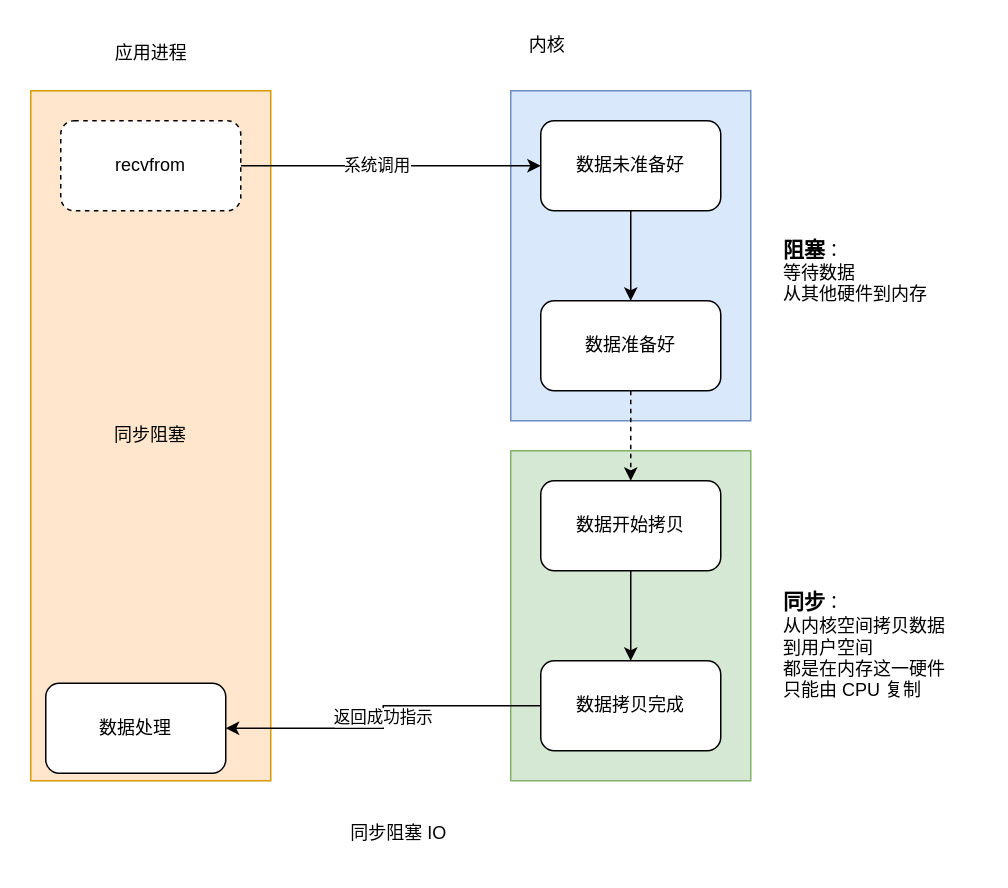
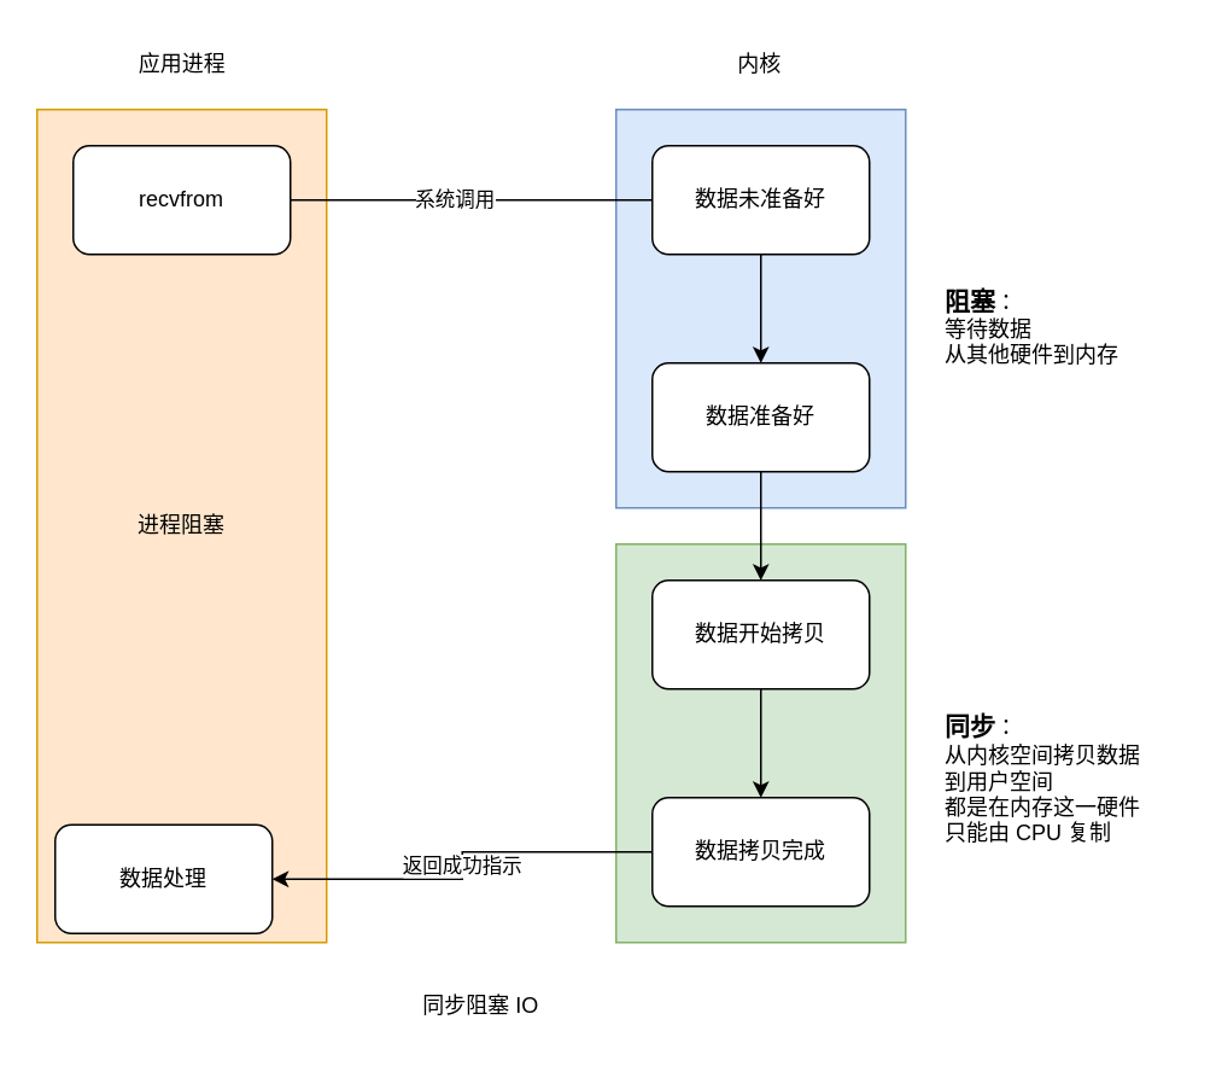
  <mxCell id="0" />
  <mxCell id="1" parent="0" />
- <mxCell id="2" value="同步阻塞" style="whiteSpace=wrap;html=1;fillColor=#ffe6cc;strokeColor=#d79b00;" vertex="1" parent="1"><mxGeometry x="20" y="60" width="160" height="460" as="geometry" /></mxCell>
+ <mxCell id="2" value="进程阻塞" style="whiteSpace=wrap;html=1;fillColor=#ffe6cc;strokeColor=#d79b00;" vertex="1" parent="1"><mxGeometry x="20" y="60" width="160" height="460" as="geometry" /></mxCell>
  <mxCell id="3" value="" style="whiteSpace=wrap;html=1;fillColor=#d5e8d4;strokeColor=#82b366;" vertex="1" parent="1"><mxGeometry x="340" y="300" width="160" height="220" as="geometry" /></mxCell>
  <mxCell id="4" value="" style="whiteSpace=wrap;html=1;fillColor=#dae8fc;strokeColor=#6c8ebf;" vertex="1" parent="1"><mxGeometry x="340" y="60" width="160" height="220" as="geometry" /></mxCell>
- <mxCell id="5" style="edgeStyle=orthogonalEdgeStyle;rounded=0;orthogonalLoop=1;jettySize=auto;html=1;entryX=0;entryY=0.5;entryDx=0;entryDy=0;" edge="1" parent="1" source="7" target="9"><mxGeometry relative="1" as="geometry" /></mxCell>
+ <mxCell id="5" style="edgeStyle=orthogonalEdgeStyle;rounded=0;orthogonalLoop=1;jettySize=auto;html=1;entryX=0;entryY=0.5;entryDx=0;entryDy=0;endArrow=none;" edge="1" parent="1" source="7" target="9"><mxGeometry relative="1" as="geometry" /></mxCell>
  <mxCell id="6" value="系统调用" style="edgeLabel;html=1;align=center;verticalAlign=middle;resizable=0;points=[];" vertex="1" connectable="0" parent="5"><mxGeometry x="-0.1" y="1" relative="1" as="geometry"><mxPoint as="offset" /></mxGeometry></mxCell>
- <mxCell id="7" value="recvfrom" style="rounded=1;whiteSpace=wrap;html=1;dashed=1;" vertex="1" parent="1"><mxGeometry x="40" y="80" width="120" height="60" as="geometry" /></mxCell>
+ <mxCell id="7" value="recvfrom" style="rounded=1;whiteSpace=wrap;html=1;" vertex="1" parent="1"><mxGeometry x="40" y="80" width="120" height="60" as="geometry" /></mxCell>
  <mxCell id="8" style="edgeStyle=orthogonalEdgeStyle;rounded=0;orthogonalLoop=1;jettySize=auto;html=1;" edge="1" parent="1" source="9" target="11"><mxGeometry relative="1" as="geometry" /></mxCell>
  <mxCell id="9" value="数据未准备好" style="rounded=1;whiteSpace=wrap;html=1;" vertex="1" parent="1"><mxGeometry x="360" y="80" width="120" height="60" as="geometry" /></mxCell>
- <mxCell id="10" style="edgeStyle=orthogonalEdgeStyle;rounded=0;orthogonalLoop=1;jettySize=auto;html=1;entryX=0.5;entryY=0;entryDx=0;entryDy=0;dashed=1;" edge="1" parent="1" source="11" target="13"><mxGeometry relative="1" as="geometry" /></mxCell>
+ <mxCell id="10" style="edgeStyle=orthogonalEdgeStyle;rounded=0;orthogonalLoop=1;jettySize=auto;html=1;entryX=0.5;entryY=0;entryDx=0;entryDy=0;" edge="1" parent="1" source="11" target="13"><mxGeometry relative="1" as="geometry" /></mxCell>
  <mxCell id="11" value="数据准备好" style="rounded=1;whiteSpace=wrap;html=1;" vertex="1" parent="1"><mxGeometry x="360" y="200" width="120" height="60" as="geometry" /></mxCell>
  <mxCell id="12" style="edgeStyle=orthogonalEdgeStyle;rounded=0;orthogonalLoop=1;jettySize=auto;html=1;" edge="1" parent="1" source="13" target="15"><mxGeometry relative="1" as="geometry" /></mxCell>
  <mxCell id="13" value="数据开始拷贝" style="rounded=1;whiteSpace=wrap;html=1;" vertex="1" parent="1"><mxGeometry x="360" y="320" width="120" height="60" as="geometry" /></mxCell>
  <mxCell id="14" value="返回成功指示" style="edgeStyle=orthogonalEdgeStyle;rounded=0;orthogonalLoop=1;jettySize=auto;html=1;entryX=1;entryY=0.5;entryDx=0;entryDy=0;" edge="1" parent="1" source="15" target="16"><mxGeometry relative="1" as="geometry" /></mxCell>
  <mxCell id="15" value="数据拷贝完成" style="rounded=1;whiteSpace=wrap;html=1;" vertex="1" parent="1"><mxGeometry x="360" y="440" width="120" height="60" as="geometry" /></mxCell>
  <mxCell id="16" value="数据处理" style="rounded=1;whiteSpace=wrap;html=1;" vertex="1" parent="1"><mxGeometry x="30" y="455" width="120" height="60" as="geometry" /></mxCell>
  <mxCell id="17" value="应用进程" style="text;html=1;align=center;verticalAlign=middle;resizable=0;points=[];autosize=1;strokeColor=none;fillColor=none;" vertex="1" parent="1"><mxGeometry x="65" y="20" width="70" height="30" as="geometry" /></mxCell>
- <mxCell id="18" value="内核" style="text;html=1;align=center;verticalAlign=middle;resizable=0;points=[];autosize=1;strokeColor=none;fillColor=none;" vertex="1" parent="1"><mxGeometry x="339" y="15" width="50" height="30" as="geometry" /></mxCell>
+ <mxCell id="18" value="内核" style="text;html=1;align=center;verticalAlign=middle;resizable=0;points=[];autosize=1;strokeColor=none;fillColor=none;" vertex="1" parent="1"><mxGeometry x="394" y="20" width="50" height="30" as="geometry" /></mxCell>
  <mxCell id="19" value="&lt;b&gt;&lt;font style=&quot;font-size: 14px;&quot;&gt;阻塞&lt;/font&gt;&lt;/b&gt;：&lt;br&gt;等待数据&lt;br&gt;从其他硬件到内存" style="text;html=1;align=left;verticalAlign=middle;resizable=0;points=[];autosize=1;strokeColor=none;fillColor=none;" vertex="1" parent="1"><mxGeometry x="520" y="150" width="120" height="60" as="geometry" /></mxCell>
  <mxCell id="20" value="&lt;b&gt;&lt;font style=&quot;font-size: 14px;&quot;&gt;同步&lt;/font&gt;&lt;/b&gt;：&lt;br&gt;从内核空间拷贝数据&lt;br&gt;到用户空间&lt;br&gt;都是在内存这一硬件&lt;br&gt;只能由 CPU 复制" style="text;html=1;align=left;verticalAlign=middle;resizable=0;points=[];autosize=1;strokeColor=none;fillColor=none;" vertex="1" parent="1"><mxGeometry x="520" y="385" width="130" height="90" as="geometry" /></mxCell>
  <mxCell id="21" value="同步阻塞 IO" style="text;html=1;align=center;verticalAlign=middle;resizable=0;points=[];autosize=1;strokeColor=none;fillColor=none;" vertex="1" parent="1"><mxGeometry x="220" y="540" width="90" height="30" as="geometry" /></mxCell>
